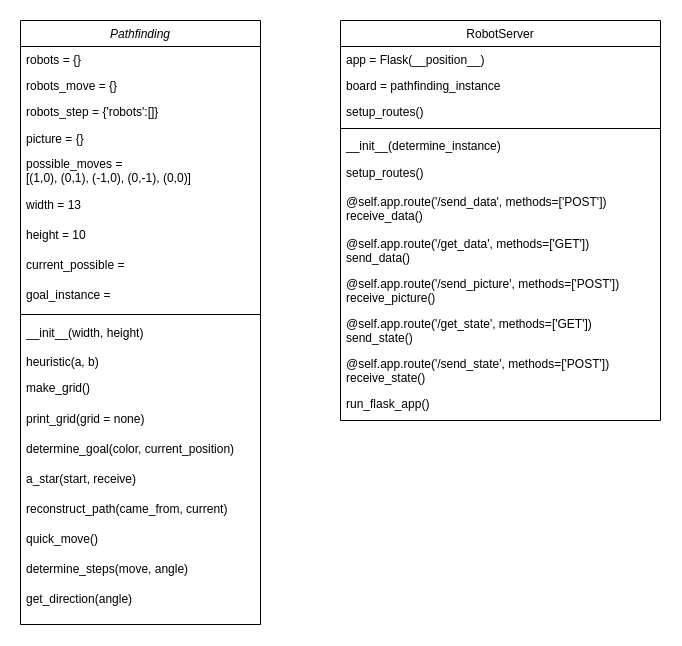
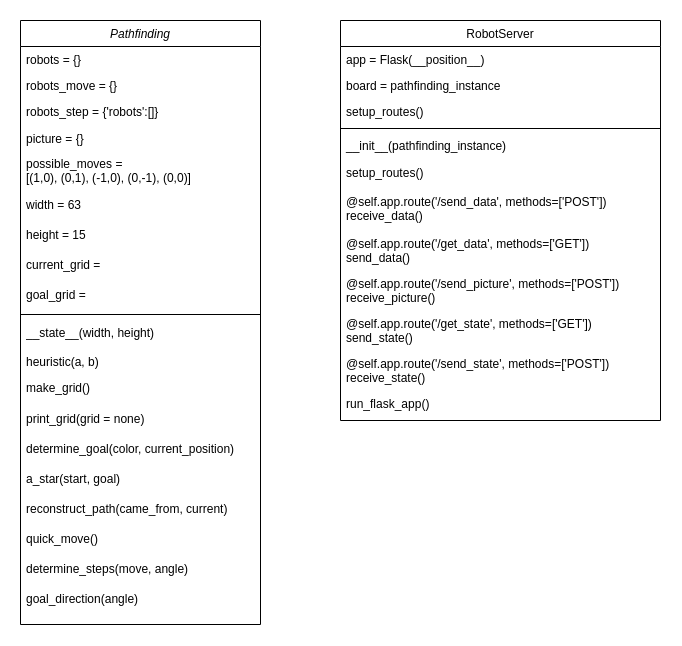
  <mxCell id="0" />
  <mxCell id="1" parent="0" />
  <mxCell id="2" value="Pathfinding" style="swimlane;fontStyle=2;align=center;verticalAlign=top;childLayout=stackLayout;horizontal=1;startSize=26;horizontalStack=0;resizeParent=1;resizeLast=0;collapsible=1;marginBottom=0;rounded=0;shadow=0;strokeWidth=1;" parent="1" vertex="1"><mxGeometry x="20" y="20" width="240" height="604" as="geometry"><mxRectangle x="230" y="140" width="160" height="26" as="alternateBounds" /></mxGeometry></mxCell>
  <mxCell id="3" value="robots = {}" style="text;align=left;verticalAlign=top;spacingLeft=4;spacingRight=4;overflow=hidden;rotatable=0;points=[[0,0.5],[1,0.5]];portConstraint=eastwest;" parent="2" vertex="1"><mxGeometry y="26" width="240" height="26" as="geometry" /></mxCell>
  <mxCell id="4" value="robots_move = {}" style="text;align=left;verticalAlign=top;spacingLeft=4;spacingRight=4;overflow=hidden;rotatable=0;points=[[0,0.5],[1,0.5]];portConstraint=eastwest;rounded=0;shadow=0;html=0;" parent="2" vertex="1"><mxGeometry y="52" width="240" height="26" as="geometry" /></mxCell>
  <mxCell id="5" value="robots_step = {'robots':[]}" style="text;align=left;verticalAlign=top;spacingLeft=4;spacingRight=4;overflow=hidden;rotatable=0;points=[[0,0.5],[1,0.5]];portConstraint=eastwest;rounded=0;shadow=0;html=0;" parent="2" vertex="1"><mxGeometry y="78" width="240" height="26" as="geometry" /></mxCell>
  <mxCell id="6" value="picture = {}" style="text;strokeColor=none;fillColor=none;align=left;verticalAlign=middle;spacingLeft=4;spacingRight=4;overflow=hidden;points=[[0,0.5],[1,0.5]];portConstraint=eastwest;rotatable=0;whiteSpace=wrap;html=1;" vertex="1" parent="2"><mxGeometry y="104" width="240" height="30" as="geometry" /></mxCell>
  <mxCell id="7" value="&lt;font style=&quot;font-size: 12px;&quot;&gt;&lt;span style=&quot;text-align: center; background-color: rgb(255, 255, 255);&quot;&gt;possible_moves = [&lt;/span&gt;&lt;span style=&quot;text-align: center; white-space: pre;&quot;&gt;(&lt;/span&gt;&lt;span style=&quot;text-align: center; white-space: pre;&quot;&gt;1&lt;/span&gt;&lt;span style=&quot;text-align: center; white-space: pre;&quot;&gt;,&lt;/span&gt;&lt;span style=&quot;text-align: center; white-space: pre;&quot;&gt;0&lt;/span&gt;&lt;span style=&quot;text-align: center; white-space: pre;&quot;&gt;), (&lt;/span&gt;&lt;span style=&quot;text-align: center; white-space: pre;&quot;&gt;0&lt;/span&gt;&lt;span style=&quot;text-align: center; white-space: pre;&quot;&gt;,&lt;/span&gt;&lt;span style=&quot;text-align: center; white-space: pre;&quot;&gt;1&lt;/span&gt;&lt;span style=&quot;text-align: center; white-space: pre;&quot;&gt;), (&lt;/span&gt;&lt;span style=&quot;text-align: center; white-space: pre;&quot;&gt;-&lt;/span&gt;&lt;span style=&quot;text-align: center; white-space: pre;&quot;&gt;1&lt;/span&gt;&lt;span style=&quot;text-align: center; white-space: pre;&quot;&gt;,&lt;/span&gt;&lt;span style=&quot;text-align: center; white-space: pre;&quot;&gt;0&lt;/span&gt;&lt;span style=&quot;text-align: center; white-space: pre;&quot;&gt;), (&lt;/span&gt;&lt;span style=&quot;text-align: center; white-space: pre;&quot;&gt;0&lt;/span&gt;&lt;span style=&quot;text-align: center; white-space: pre;&quot;&gt;,&lt;/span&gt;&lt;span style=&quot;text-align: center; white-space: pre;&quot;&gt;-&lt;/span&gt;&lt;span style=&quot;text-align: center; white-space: pre;&quot;&gt;1&lt;/span&gt;&lt;span style=&quot;text-align: center; white-space: pre;&quot;&gt;), (&lt;/span&gt;&lt;span style=&quot;text-align: center; white-space: pre;&quot;&gt;0&lt;/span&gt;&lt;span style=&quot;text-align: center; white-space: pre;&quot;&gt;,&lt;/span&gt;&lt;span style=&quot;text-align: center; white-space: pre;&quot;&gt;0&lt;/span&gt;&lt;span style=&quot;text-align: center; white-space: pre;&quot;&gt;)]&lt;/span&gt;&lt;/font&gt;" style="text;strokeColor=none;fillColor=none;align=left;verticalAlign=middle;spacingLeft=4;spacingRight=4;overflow=hidden;points=[[0,0.5],[1,0.5]];portConstraint=eastwest;rotatable=0;whiteSpace=wrap;html=1;spacingBottom=4;spacing=2;" vertex="1" parent="2"><mxGeometry y="134" width="240" height="36" as="geometry" /></mxCell>
- <mxCell id="8" value="width = 13" style="text;strokeColor=none;fillColor=none;align=left;verticalAlign=middle;spacingLeft=4;spacingRight=4;overflow=hidden;points=[[0,0.5],[1,0.5]];portConstraint=eastwest;rotatable=0;whiteSpace=wrap;html=1;" vertex="1" parent="2"><mxGeometry y="170" width="240" height="30" as="geometry" /></mxCell>
- <mxCell id="9" value="height = 10" style="text;strokeColor=none;fillColor=none;align=left;verticalAlign=middle;spacingLeft=4;spacingRight=4;overflow=hidden;points=[[0,0.5],[1,0.5]];portConstraint=eastwest;rotatable=0;whiteSpace=wrap;html=1;" vertex="1" parent="2"><mxGeometry y="200" width="240" height="30" as="geometry" /></mxCell>
- <mxCell id="10" value="current_possible =&amp;nbsp;" style="text;strokeColor=none;fillColor=none;align=left;verticalAlign=middle;spacingLeft=4;spacingRight=4;overflow=hidden;points=[[0,0.5],[1,0.5]];portConstraint=eastwest;rotatable=0;whiteSpace=wrap;html=1;" vertex="1" parent="2"><mxGeometry y="230" width="240" height="30" as="geometry" /></mxCell>
- <mxCell id="11" value="goal_instance =&amp;nbsp;" style="text;strokeColor=none;fillColor=none;align=left;verticalAlign=middle;spacingLeft=4;spacingRight=4;overflow=hidden;points=[[0,0.5],[1,0.5]];portConstraint=eastwest;rotatable=0;whiteSpace=wrap;html=1;" vertex="1" parent="2"><mxGeometry y="260" width="240" height="30" as="geometry" /></mxCell>
+ <mxCell id="8" value="width = 63" style="text;strokeColor=none;fillColor=none;align=left;verticalAlign=middle;spacingLeft=4;spacingRight=4;overflow=hidden;points=[[0,0.5],[1,0.5]];portConstraint=eastwest;rotatable=0;whiteSpace=wrap;html=1;" vertex="1" parent="2"><mxGeometry y="170" width="240" height="30" as="geometry" /></mxCell>
+ <mxCell id="9" value="height = 15" style="text;strokeColor=none;fillColor=none;align=left;verticalAlign=middle;spacingLeft=4;spacingRight=4;overflow=hidden;points=[[0,0.5],[1,0.5]];portConstraint=eastwest;rotatable=0;whiteSpace=wrap;html=1;" vertex="1" parent="2"><mxGeometry y="200" width="240" height="30" as="geometry" /></mxCell>
+ <mxCell id="10" value="current_grid =&amp;nbsp;" style="text;strokeColor=none;fillColor=none;align=left;verticalAlign=middle;spacingLeft=4;spacingRight=4;overflow=hidden;points=[[0,0.5],[1,0.5]];portConstraint=eastwest;rotatable=0;whiteSpace=wrap;html=1;" vertex="1" parent="2"><mxGeometry y="230" width="240" height="30" as="geometry" /></mxCell>
+ <mxCell id="11" value="goal_grid =&amp;nbsp;" style="text;strokeColor=none;fillColor=none;align=left;verticalAlign=middle;spacingLeft=4;spacingRight=4;overflow=hidden;points=[[0,0.5],[1,0.5]];portConstraint=eastwest;rotatable=0;whiteSpace=wrap;html=1;" vertex="1" parent="2"><mxGeometry y="260" width="240" height="30" as="geometry" /></mxCell>
  <mxCell id="12" value="" style="line;html=1;strokeWidth=1;align=left;verticalAlign=middle;spacingTop=-1;spacingLeft=3;spacingRight=3;rotatable=0;labelPosition=right;points=[];portConstraint=eastwest;" parent="2" vertex="1"><mxGeometry y="290" width="240" height="8" as="geometry" /></mxCell>
- <mxCell id="13" value="__init__(width, height)" style="text;strokeColor=none;fillColor=none;align=left;verticalAlign=middle;spacingLeft=4;spacingRight=4;overflow=hidden;points=[[0,0.5],[1,0.5]];portConstraint=eastwest;rotatable=0;whiteSpace=wrap;html=1;" vertex="1" parent="2"><mxGeometry y="298" width="240" height="30" as="geometry" /></mxCell>
+ <mxCell id="13" value="__state__(width, height)" style="text;strokeColor=none;fillColor=none;align=left;verticalAlign=middle;spacingLeft=4;spacingRight=4;overflow=hidden;points=[[0,0.5],[1,0.5]];portConstraint=eastwest;rotatable=0;whiteSpace=wrap;html=1;" vertex="1" parent="2"><mxGeometry y="298" width="240" height="30" as="geometry" /></mxCell>
  <mxCell id="14" value="heuristic(a, b)" style="text;align=left;verticalAlign=top;spacingLeft=4;spacingRight=4;overflow=hidden;rotatable=0;points=[[0,0.5],[1,0.5]];portConstraint=eastwest;fontColor=default;" parent="2" vertex="1"><mxGeometry y="328" width="240" height="26" as="geometry" /></mxCell>
  <mxCell id="15" value="make_grid()" style="text;align=left;verticalAlign=top;spacingLeft=4;spacingRight=4;overflow=hidden;points=[[0,0.5],[1,0.5]];portConstraint=eastwest;rotatable=0;fillColor=none;fontFamily=Helvetica;labelBackgroundColor=default;fontColor=default;" vertex="1" parent="2"><mxGeometry y="354" width="240" height="30" as="geometry" /></mxCell>
  <mxCell id="16" value="print_grid(grid = none)" style="text;strokeColor=none;fillColor=none;align=left;verticalAlign=middle;spacingLeft=4;spacingRight=4;overflow=hidden;points=[[0,0.5],[1,0.5]];portConstraint=eastwest;rotatable=0;whiteSpace=wrap;html=1;" vertex="1" parent="2"><mxGeometry y="384" width="240" height="30" as="geometry" /></mxCell>
  <mxCell id="17" value="determine_goal(color, current_position)" style="text;strokeColor=none;fillColor=none;align=left;verticalAlign=middle;spacingLeft=4;spacingRight=4;overflow=hidden;points=[[0,0.5],[1,0.5]];portConstraint=eastwest;rotatable=0;whiteSpace=wrap;html=1;" vertex="1" parent="2"><mxGeometry y="414" width="240" height="30" as="geometry" /></mxCell>
- <mxCell id="18" value="a_star(start, receive)" style="text;strokeColor=none;fillColor=none;align=left;verticalAlign=middle;spacingLeft=4;spacingRight=4;overflow=hidden;points=[[0,0.5],[1,0.5]];portConstraint=eastwest;rotatable=0;whiteSpace=wrap;html=1;" vertex="1" parent="2"><mxGeometry y="444" width="240" height="30" as="geometry" /></mxCell>
+ <mxCell id="18" value="a_star(start, goal)" style="text;strokeColor=none;fillColor=none;align=left;verticalAlign=middle;spacingLeft=4;spacingRight=4;overflow=hidden;points=[[0,0.5],[1,0.5]];portConstraint=eastwest;rotatable=0;whiteSpace=wrap;html=1;" vertex="1" parent="2"><mxGeometry y="444" width="240" height="30" as="geometry" /></mxCell>
  <mxCell id="19" value="reconstruct_path(came_from, current)" style="text;strokeColor=none;fillColor=none;align=left;verticalAlign=middle;spacingLeft=4;spacingRight=4;overflow=hidden;points=[[0,0.5],[1,0.5]];portConstraint=eastwest;rotatable=0;whiteSpace=wrap;html=1;" vertex="1" parent="2"><mxGeometry y="474" width="240" height="30" as="geometry" /></mxCell>
  <mxCell id="20" value="quick_move()" style="text;strokeColor=none;fillColor=none;align=left;verticalAlign=middle;spacingLeft=4;spacingRight=4;overflow=hidden;points=[[0,0.5],[1,0.5]];portConstraint=eastwest;rotatable=0;whiteSpace=wrap;html=1;" vertex="1" parent="2"><mxGeometry y="504" width="240" height="30" as="geometry" /></mxCell>
  <mxCell id="21" value="determine_steps(move, angle)" style="text;strokeColor=none;fillColor=none;align=left;verticalAlign=middle;spacingLeft=4;spacingRight=4;overflow=hidden;points=[[0,0.5],[1,0.5]];portConstraint=eastwest;rotatable=0;whiteSpace=wrap;html=1;" vertex="1" parent="2"><mxGeometry y="534" width="240" height="30" as="geometry" /></mxCell>
- <mxCell id="22" value="get_direction(angle)" style="text;strokeColor=none;fillColor=none;align=left;verticalAlign=middle;spacingLeft=4;spacingRight=4;overflow=hidden;points=[[0,0.5],[1,0.5]];portConstraint=eastwest;rotatable=0;whiteSpace=wrap;html=1;" vertex="1" parent="2"><mxGeometry y="564" width="240" height="30" as="geometry" /></mxCell>
+ <mxCell id="22" value="goal_direction(angle)" style="text;strokeColor=none;fillColor=none;align=left;verticalAlign=middle;spacingLeft=4;spacingRight=4;overflow=hidden;points=[[0,0.5],[1,0.5]];portConstraint=eastwest;rotatable=0;whiteSpace=wrap;html=1;" vertex="1" parent="2"><mxGeometry y="564" width="240" height="30" as="geometry" /></mxCell>
  <mxCell id="23" value="RobotServer" style="swimlane;fontStyle=0;align=center;verticalAlign=top;childLayout=stackLayout;horizontal=1;startSize=26;horizontalStack=0;resizeParent=1;resizeLast=0;collapsible=1;marginBottom=0;rounded=0;shadow=0;strokeWidth=1;" parent="1" vertex="1"><mxGeometry x="340" y="20" width="320" height="400" as="geometry"><mxRectangle x="550" y="140" width="160" height="26" as="alternateBounds" /></mxGeometry></mxCell>
  <mxCell id="24" value="app = Flask(__position__)" style="text;align=left;verticalAlign=top;spacingLeft=4;spacingRight=4;overflow=hidden;rotatable=0;points=[[0,0.5],[1,0.5]];portConstraint=eastwest;" parent="23" vertex="1"><mxGeometry y="26" width="320" height="26" as="geometry" /></mxCell>
  <mxCell id="25" value="board = pathfinding_instance" style="text;align=left;verticalAlign=top;spacingLeft=4;spacingRight=4;overflow=hidden;rotatable=0;points=[[0,0.5],[1,0.5]];portConstraint=eastwest;rounded=0;shadow=0;html=0;" parent="23" vertex="1"><mxGeometry y="52" width="320" height="26" as="geometry" /></mxCell>
  <mxCell id="26" value="setup_routes()" style="text;align=left;verticalAlign=top;spacingLeft=4;spacingRight=4;overflow=hidden;rotatable=0;points=[[0,0.5],[1,0.5]];portConstraint=eastwest;rounded=0;shadow=0;html=0;" parent="23" vertex="1"><mxGeometry y="78" width="320" height="26" as="geometry" /></mxCell>
  <mxCell id="27" value="" style="line;html=1;strokeWidth=1;align=left;verticalAlign=middle;spacingTop=-1;spacingLeft=3;spacingRight=3;rotatable=0;labelPosition=right;points=[];portConstraint=eastwest;" parent="23" vertex="1"><mxGeometry y="104" width="320" height="8" as="geometry" /></mxCell>
- <mxCell id="28" value="__init__(determine_instance)" style="text;align=left;verticalAlign=top;spacingLeft=4;spacingRight=4;overflow=hidden;rotatable=0;points=[[0,0.5],[1,0.5]];portConstraint=eastwest;" parent="23" vertex="1"><mxGeometry y="112" width="320" height="26" as="geometry" /></mxCell>
+ <mxCell id="28" value="__init__(pathfinding_instance)" style="text;align=left;verticalAlign=top;spacingLeft=4;spacingRight=4;overflow=hidden;rotatable=0;points=[[0,0.5],[1,0.5]];portConstraint=eastwest;" parent="23" vertex="1"><mxGeometry y="112" width="320" height="26" as="geometry" /></mxCell>
  <mxCell id="29" value="setup_routes()" style="text;strokeColor=none;fillColor=none;align=left;verticalAlign=middle;spacingLeft=4;spacingRight=4;overflow=hidden;points=[[0,0.5],[1,0.5]];portConstraint=eastwest;rotatable=0;whiteSpace=wrap;html=1;" vertex="1" parent="23"><mxGeometry y="138" width="320" height="30" as="geometry" /></mxCell>
  <mxCell id="30" value="@self.app.route('/send_data', methods=['POST'])&lt;div&gt;receive_data()&lt;/div&gt;" style="text;strokeColor=none;fillColor=none;align=left;verticalAlign=top;spacingLeft=4;spacingRight=4;overflow=hidden;points=[[0,0.5],[1,0.5]];portConstraint=eastwest;rotatable=0;whiteSpace=wrap;html=1;" vertex="1" parent="23"><mxGeometry y="168" width="320" height="42" as="geometry" /></mxCell>
  <mxCell id="31" value="@self.app.route('/get_data', methods=['GET'])&lt;div&gt;send_data()&lt;/div&gt;" style="text;strokeColor=none;fillColor=none;align=left;verticalAlign=top;spacingLeft=4;spacingRight=4;overflow=hidden;points=[[0,0.5],[1,0.5]];portConstraint=eastwest;rotatable=0;whiteSpace=wrap;html=1;" vertex="1" parent="23"><mxGeometry y="210" width="320" height="40" as="geometry" /></mxCell>
  <mxCell id="32" value="@self.app.route('/send_picture', methods=['POST'])&lt;div&gt;receive_picture()&lt;/div&gt;" style="text;strokeColor=none;fillColor=none;align=left;verticalAlign=top;spacingLeft=4;spacingRight=4;overflow=hidden;points=[[0,0.5],[1,0.5]];portConstraint=eastwest;rotatable=0;whiteSpace=wrap;html=1;" vertex="1" parent="23"><mxGeometry y="250" width="320" height="40" as="geometry" /></mxCell>
  <mxCell id="33" value="@self.app.route('/get_state', methods=['GET'])&lt;div&gt;send_state()&lt;/div&gt;" style="text;strokeColor=none;fillColor=none;align=left;verticalAlign=top;spacingLeft=4;spacingRight=4;overflow=hidden;points=[[0,0.5],[1,0.5]];portConstraint=eastwest;rotatable=0;whiteSpace=wrap;html=1;" vertex="1" parent="23"><mxGeometry y="290" width="320" height="40" as="geometry" /></mxCell>
  <mxCell id="34" value="@self.app.route('/send_state', methods=['POST'])&lt;div&gt;receive_state()&lt;/div&gt;" style="text;strokeColor=none;fillColor=none;align=left;verticalAlign=top;spacingLeft=4;spacingRight=4;overflow=hidden;points=[[0,0.5],[1,0.5]];portConstraint=eastwest;rotatable=0;whiteSpace=wrap;html=1;" vertex="1" parent="23"><mxGeometry y="330" width="320" height="40" as="geometry" /></mxCell>
  <mxCell id="35" value="run_flask_app()" style="text;align=left;verticalAlign=top;spacingLeft=4;spacingRight=4;overflow=hidden;rotatable=0;points=[[0,0.5],[1,0.5]];portConstraint=eastwest;" parent="23" vertex="1"><mxGeometry y="370" width="320" height="26" as="geometry" /></mxCell>
